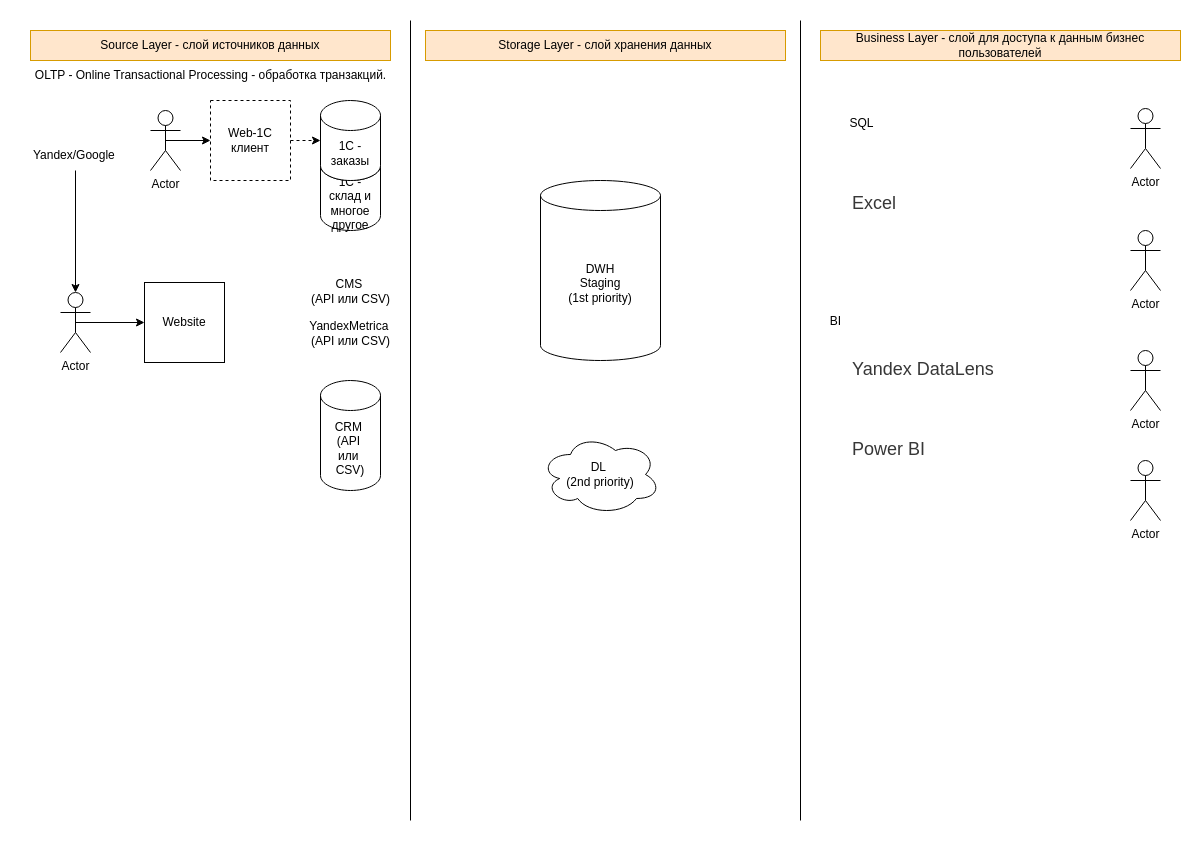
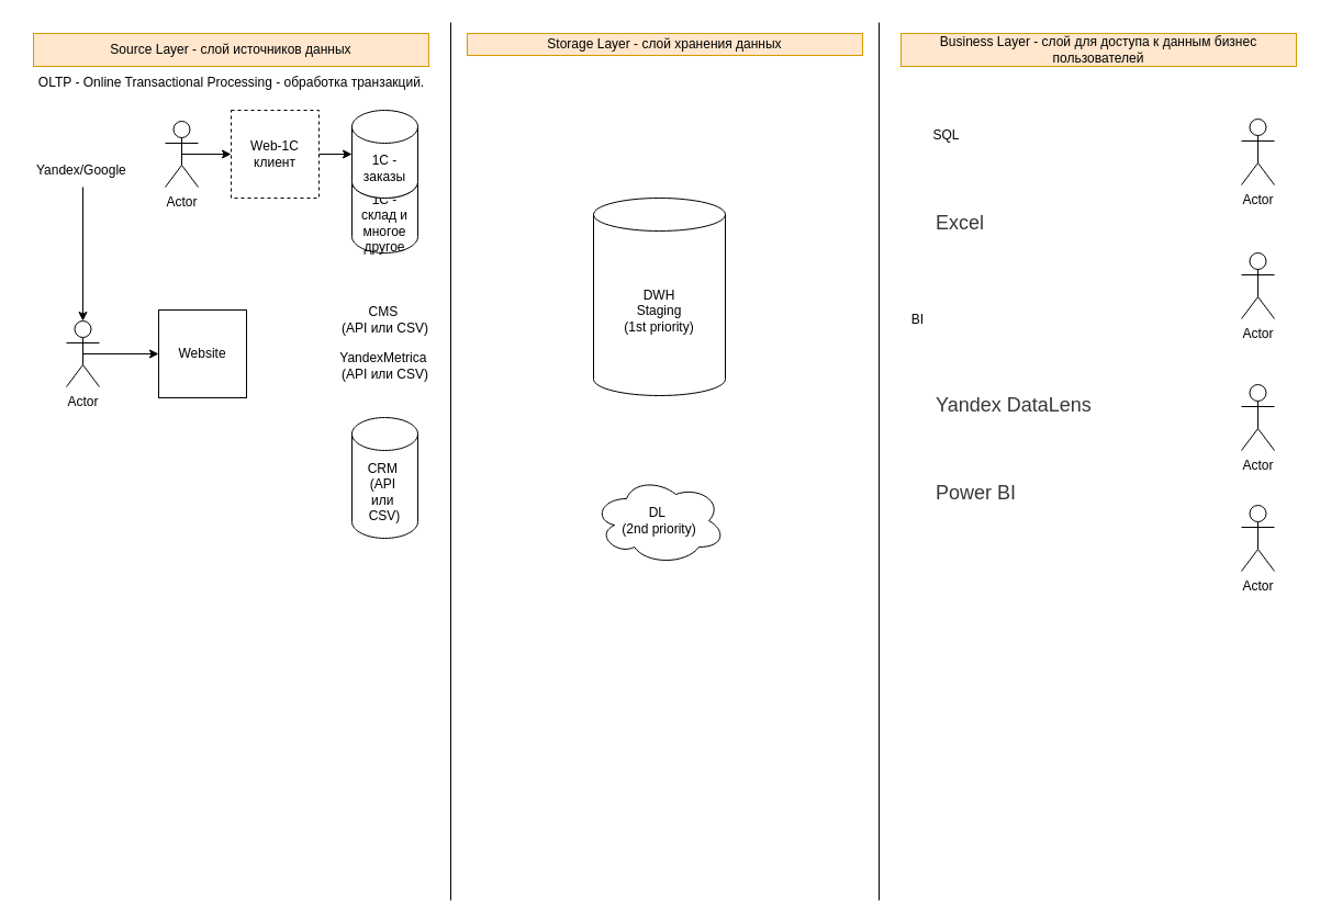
  <mxCell id="0" />
  <mxCell id="1" parent="0" />
  <mxCell id="2" value="" style="endArrow=none;html=1;rounded=0;" parent="1" edge="1"><mxGeometry width="50" height="50" relative="1" as="geometry"><mxPoint x="410" y="820" as="sourcePoint" /><mxPoint x="410" as="targetPoint" y="20" /></mxGeometry></mxCell>
  <mxCell id="3" value="Source Layer - слой источников данных" style="text;html=1;align=center;verticalAlign=middle;whiteSpace=wrap;rounded=0;fillColor=#ffe6cc;strokeColor=#d79b00;" parent="1" vertex="1"><mxGeometry x="30" y="30" width="360" height="30" as="geometry" /></mxCell>
- <mxCell id="4" value="&lt;div&gt;Storage Layer - слой хранения данных&lt;/div&gt;" style="text;html=1;align=center;verticalAlign=middle;whiteSpace=wrap;rounded=0;fillColor=#ffe6cc;strokeColor=#d79b00;" parent="1" vertex="1"><mxGeometry x="425" y="30" width="360" height="30" as="geometry" /></mxCell>
+ <mxCell id="4" value="&lt;div&gt;Storage Layer - слой хранения данных&lt;/div&gt;" style="text;html=1;align=center;verticalAlign=middle;whiteSpace=wrap;rounded=0;fillColor=#ffe6cc;strokeColor=#d79b00;" parent="1" vertex="1"><mxGeometry x="425" y="30" width="360" height="20" as="geometry" /></mxCell>
  <mxCell id="5" value="Business Layer - слой для доступа к данным бизнес пользователей" style="text;html=1;align=center;verticalAlign=middle;whiteSpace=wrap;rounded=0;fillColor=#ffe6cc;strokeColor=#d79b00;" parent="1" vertex="1"><mxGeometry x="820" y="30" width="360" height="30" as="geometry" /></mxCell>
  <mxCell id="6" value="" style="endArrow=none;html=1;rounded=0;" parent="1" edge="1"><mxGeometry width="50" height="50" relative="1" as="geometry"><mxPoint x="800" y="820" as="sourcePoint" /><mxPoint x="800" as="targetPoint" y="20" /></mxGeometry></mxCell>
  <mxCell id="7" value="&lt;span style=&quot;color: rgb(55, 55, 55); font-family: Jost, sans-serif; font-size: 18px; font-style: normal; font-variant-ligatures: normal; font-variant-caps: normal; font-weight: 400; letter-spacing: normal; orphans: 2; text-align: start; text-indent: 0px; text-transform: none; widows: 2; word-spacing: 0px; -webkit-text-stroke-width: 0px; white-space: normal; background-color: rgb(255, 255, 255); text-decoration-thickness: initial; text-decoration-style: initial; text-decoration-color: initial; display: inline !important; float: none;&quot;&gt;Yandex DataLens&lt;/span&gt;" style="text;whiteSpace=wrap;html=1;" parent="1" vertex="1"><mxGeometry x="850" y="352" width="320" height="50" as="geometry" /></mxCell>
  <mxCell id="8" value="&lt;span style=&quot;color: rgb(55, 55, 55); font-family: Jost, sans-serif; font-size: 18px; font-style: normal; font-variant-ligatures: normal; font-variant-caps: normal; font-weight: 400; letter-spacing: normal; orphans: 2; text-align: start; text-indent: 0px; text-transform: none; widows: 2; word-spacing: 0px; -webkit-text-stroke-width: 0px; white-space: normal; background-color: rgb(255, 255, 255); text-decoration-thickness: initial; text-decoration-style: initial; text-decoration-color: initial; display: inline !important; float: none;&quot;&gt;Excel&lt;/span&gt;" style="text;whiteSpace=wrap;html=1;" parent="1" vertex="1"><mxGeometry x="850" y="186" width="320" height="50" as="geometry" /></mxCell>
  <mxCell id="9" value="&lt;span style=&quot;box-sizing: inherit; color: rgb(55, 55, 55); font-family: Jost, sans-serif; font-size: 18px; font-style: normal; font-variant-ligatures: normal; font-variant-caps: normal; letter-spacing: normal; orphans: 2; text-align: start; text-indent: 0px; text-transform: none; widows: 2; word-spacing: 0px; -webkit-text-stroke-width: 0px; white-space: normal; background-color: rgb(255, 255, 255); text-decoration-thickness: initial; text-decoration-style: initial; text-decoration-color: initial;&quot;&gt;Power BI&lt;/span&gt;" style="text;whiteSpace=wrap;html=1;fontStyle=0" parent="1" vertex="1"><mxGeometry x="850" y="432" width="110" height="50" as="geometry" /></mxCell>
  <mxCell id="10" value="DWH&lt;div&gt;Staging&lt;br&gt;&lt;div&gt;(1st priority)&lt;/div&gt;&lt;/div&gt;" style="shape=cylinder3;whiteSpace=wrap;html=1;boundedLbl=1;backgroundOutline=1;size=15;" vertex="1" parent="1"><mxGeometry x="540" y="180" width="120" height="180" as="geometry" /></mxCell>
  <mxCell id="11" value="CRM&amp;nbsp;&lt;div&gt;(&lt;span style=&quot;text-wrap: nowrap;&quot;&gt;API&amp;nbsp;&lt;/span&gt;&lt;/div&gt;&lt;div&gt;&lt;span style=&quot;text-wrap: nowrap;&quot;&gt;или&amp;nbsp;&lt;/span&gt;&lt;/div&gt;&lt;div&gt;&lt;span style=&quot;text-wrap: nowrap;&quot;&gt;CSV)&lt;/span&gt;&lt;/div&gt;" style="shape=cylinder3;whiteSpace=wrap;html=1;boundedLbl=1;backgroundOutline=1;size=15;" vertex="1" parent="1"><mxGeometry x="320" y="380" width="60" height="110" as="geometry" /></mxCell>
  <mxCell id="12" value="Actor" style="shape=umlActor;verticalLabelPosition=bottom;verticalAlign=top;html=1;outlineConnect=0;" vertex="1" parent="1"><mxGeometry x="60" y="292" width="30" height="60" as="geometry" /></mxCell>
  <mxCell id="13" value="Yandex/Google&amp;nbsp;" style="text;html=1;align=center;verticalAlign=middle;resizable=0;points=[];autosize=1;strokeColor=none;fillColor=none;" vertex="1" parent="1"><mxGeometry y="140" width="110" height="30" as="geometry" x="20" /></mxCell>
  <mxCell id="14" value="" style="endArrow=classic;html=1;rounded=0;entryX=0.5;entryY=0;entryDx=0;entryDy=0;entryPerimeter=0;" edge="1" parent="1" source="13" target="12"><mxGeometry width="50" height="50" relative="1" as="geometry"><mxPoint x="494" y="372" as="sourcePoint" /><mxPoint x="544" y="322" as="targetPoint" /></mxGeometry></mxCell>
  <mxCell id="15" value="" style="endArrow=classic;html=1;rounded=0;exitX=0.5;exitY=0.5;exitDx=0;exitDy=0;exitPerimeter=0;" edge="1" parent="1" source="12"><mxGeometry width="50" height="50" relative="1" as="geometry"><mxPoint x="494" y="372" as="sourcePoint" /><mxPoint x="144" y="322" as="targetPoint" /></mxGeometry></mxCell>
  <mxCell id="16" value="Website" style="whiteSpace=wrap;html=1;aspect=fixed;" vertex="1" parent="1"><mxGeometry x="144" y="282" width="80" height="80" as="geometry" /></mxCell>
  <mxCell id="17" value="Web-1C клиент" style="whiteSpace=wrap;html=1;aspect=fixed;dashed=1;" vertex="1" parent="1"><mxGeometry x="210" y="100" width="80" height="80" as="geometry" /></mxCell>
- <mxCell id="18" value="" style="endArrow=classic;html=1;rounded=0;exitX=1;exitY=0.5;exitDx=0;exitDy=0;entryX=0;entryY=0.5;entryDx=0;entryDy=0;entryPerimeter=0;dashed=1;" edge="1" parent="1" source="17" target="23"><mxGeometry width="50" height="50" relative="1" as="geometry"><mxPoint x="270" y="470" as="sourcePoint" /><mxPoint x="320" y="140" as="targetPoint" /></mxGeometry></mxCell>
+ <mxCell id="18" value="" style="endArrow=classic;html=1;rounded=0;exitX=1;exitY=0.5;exitDx=0;exitDy=0;entryX=0;entryY=0.5;entryDx=0;entryDy=0;entryPerimeter=0;" edge="1" parent="1" source="17" target="23"><mxGeometry width="50" height="50" relative="1" as="geometry"><mxPoint x="270" y="470" as="sourcePoint" /><mxPoint x="320" y="140" as="targetPoint" /></mxGeometry></mxCell>
  <mxCell id="19" value="Actor" style="shape=umlActor;verticalLabelPosition=bottom;verticalAlign=top;html=1;outlineConnect=0;" vertex="1" parent="1"><mxGeometry x="150" y="110" width="30" height="60" as="geometry" /></mxCell>
  <mxCell id="20" value="" style="endArrow=classic;html=1;rounded=0;entryX=0;entryY=0.5;entryDx=0;entryDy=0;exitX=0.5;exitY=0.5;exitDx=0;exitDy=0;exitPerimeter=0;" edge="1" parent="1" source="19" target="17"><mxGeometry width="50" height="50" relative="1" as="geometry"><mxPoint x="170" y="139" as="sourcePoint" /><mxPoint x="200" y="139.37" as="targetPoint" /></mxGeometry></mxCell>
  <mxCell id="21" value="YandexMetrica&amp;nbsp;&lt;div&gt;(API или CSV)&lt;/div&gt;" style="text;html=1;align=center;verticalAlign=middle;resizable=0;points=[];autosize=1;strokeColor=none;fillColor=none;" vertex="1" parent="1"><mxGeometry x="295" y="313" width="110" height="40" as="geometry" /></mxCell>
  <mxCell id="22" value="1С - склад и многое другое" style="shape=cylinder3;whiteSpace=wrap;html=1;boundedLbl=1;backgroundOutline=1;size=15;" vertex="1" parent="1"><mxGeometry x="320" y="150" width="60" height="80" as="geometry" /></mxCell>
  <mxCell id="23" value="1С - заказы" style="shape=cylinder3;whiteSpace=wrap;html=1;boundedLbl=1;backgroundOutline=1;size=15;" vertex="1" parent="1"><mxGeometry x="320" y="100" width="60" height="80" as="geometry" /></mxCell>
  <mxCell id="24" value="OLTP - Online Transactional Processing - обработка транзакций." style="text;html=1;align=center;verticalAlign=middle;resizable=0;points=[];autosize=1;strokeColor=none;fillColor=none;" vertex="1" parent="1"><mxGeometry x="25" y="60" width="370" height="30" as="geometry" /></mxCell>
  <mxCell id="25" value="CMS&amp;nbsp;&lt;div&gt;(API или CSV)&lt;/div&gt;" style="text;html=1;align=center;verticalAlign=middle;resizable=0;points=[];autosize=1;strokeColor=none;fillColor=none;" vertex="1" parent="1"><mxGeometry x="300" y="271" width="100" height="40" as="geometry" /></mxCell>
  <mxCell id="26" value="DL&amp;nbsp;&lt;div&gt;(2nd priority)&lt;/div&gt;" style="ellipse;shape=cloud;whiteSpace=wrap;html=1;" vertex="1" parent="1"><mxGeometry x="540" y="434" width="120" height="80" as="geometry" /></mxCell>
  <mxCell id="27" value="SQL" style="text;html=1;align=center;verticalAlign=middle;resizable=0;points=[];autosize=1;strokeColor=none;fillColor=none;" vertex="1" parent="1"><mxGeometry x="836" y="108" width="50" height="30" as="geometry" /></mxCell>
- <mxCell id="28" value="BI" style="text;html=1;align=center;verticalAlign=middle;resizable=0;points=[];autosize=1;strokeColor=none;fillColor=none;" vertex="1" parent="1"><mxGeometry x="820" y="306" width="30" height="30" as="geometry" /></mxCell>
+ <mxCell id="28" value="BI" style="text;html=1;align=center;verticalAlign=middle;resizable=0;points=[];autosize=1;strokeColor=none;fillColor=none;" vertex="1" parent="1"><mxGeometry x="820" y="276" width="30" height="30" as="geometry" /></mxCell>
  <mxCell id="29" value="Actor" style="shape=umlActor;verticalLabelPosition=bottom;verticalAlign=top;html=1;outlineConnect=0;" vertex="1" parent="1"><mxGeometry x="1130" y="108" width="30" height="60" as="geometry" /></mxCell>
  <mxCell id="30" value="Actor" style="shape=umlActor;verticalLabelPosition=bottom;verticalAlign=top;html=1;outlineConnect=0;" vertex="1" parent="1"><mxGeometry x="1130" y="230" width="30" height="60" as="geometry" /></mxCell>
  <mxCell id="31" value="Actor" style="shape=umlActor;verticalLabelPosition=bottom;verticalAlign=top;html=1;outlineConnect=0;" vertex="1" parent="1"><mxGeometry x="1130" y="350" width="30" height="60" as="geometry" /></mxCell>
  <mxCell id="32" value="Actor" style="shape=umlActor;verticalLabelPosition=bottom;verticalAlign=top;html=1;outlineConnect=0;" vertex="1" parent="1"><mxGeometry x="1130" y="460" width="30" height="60" as="geometry" /></mxCell>
